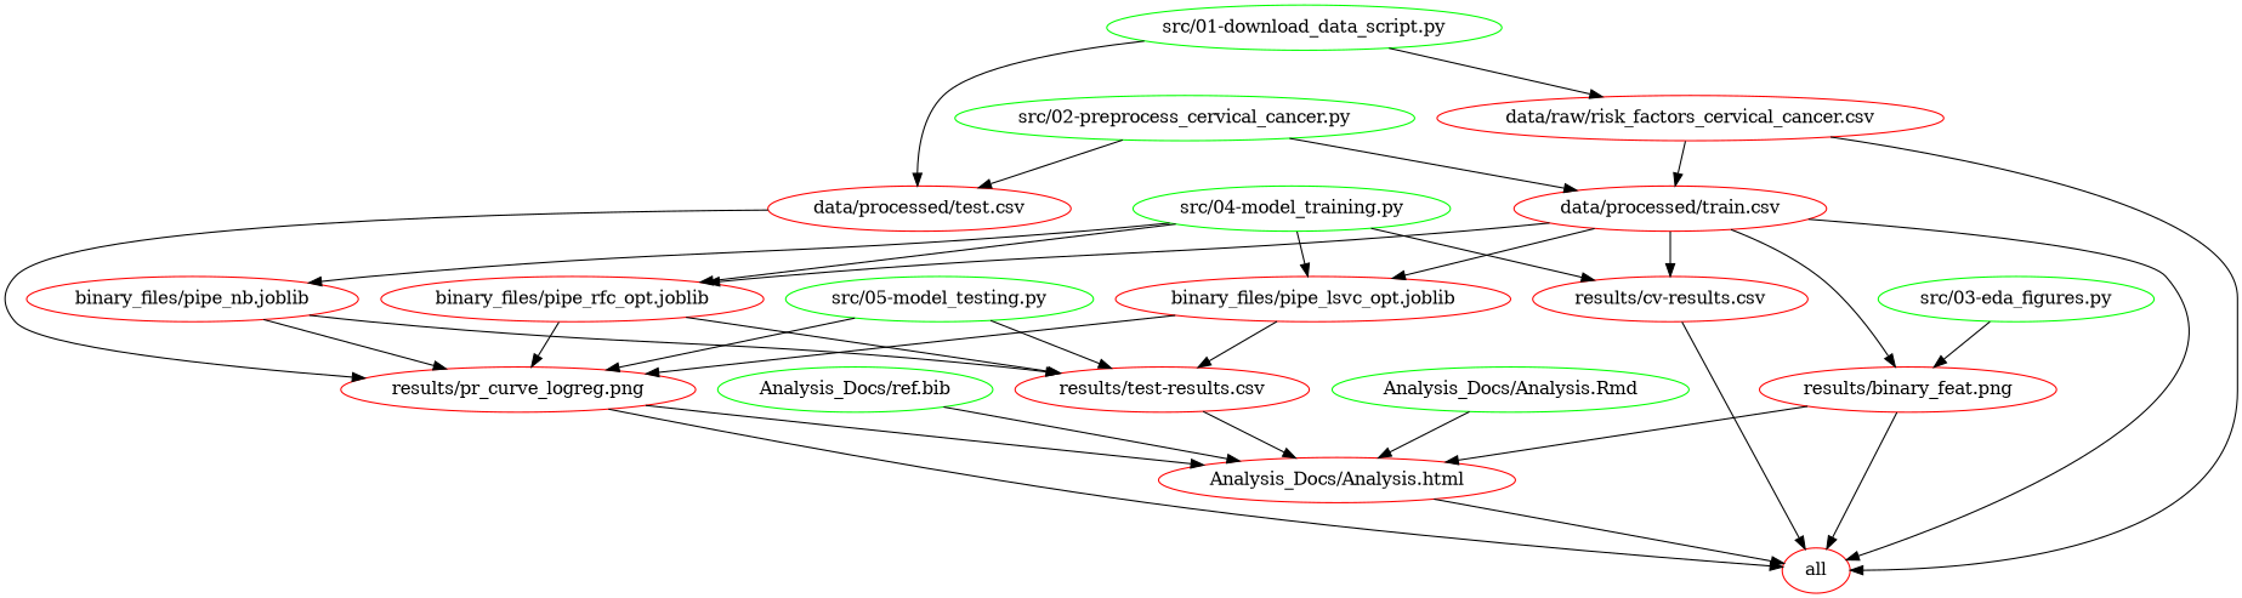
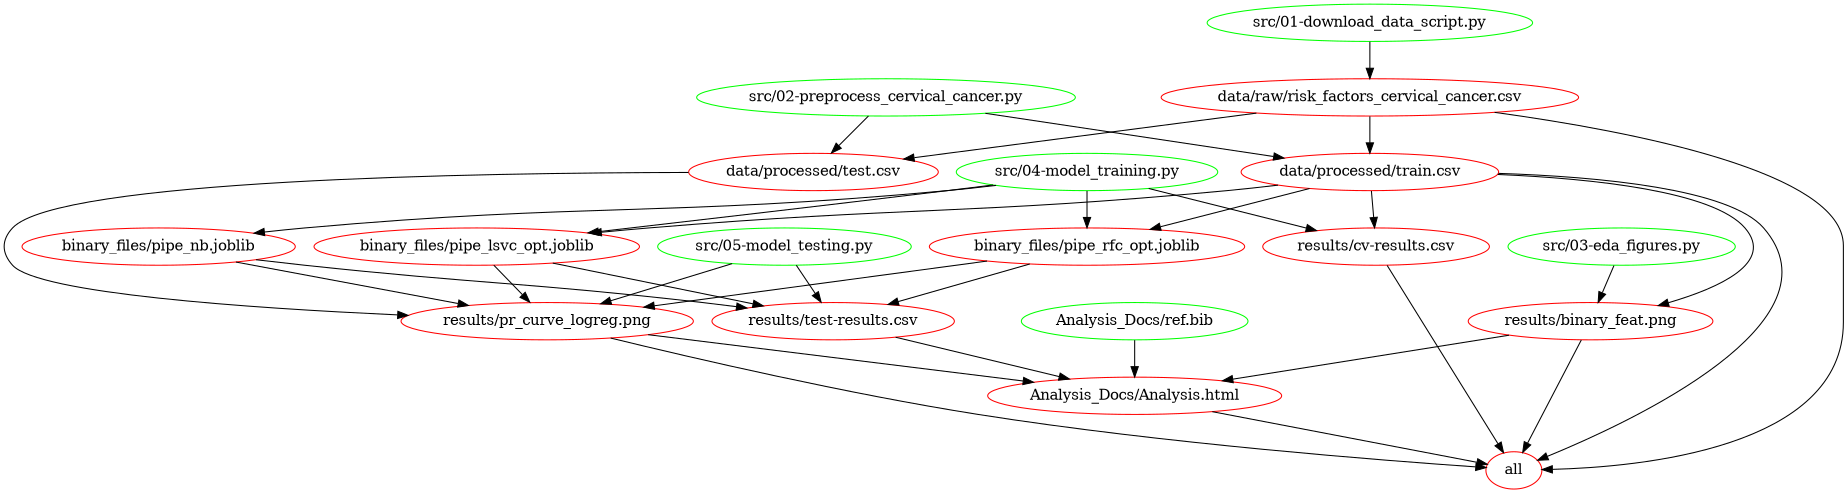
  digraph {
    node [color=red]
-   n1 [color=green label="Analysis_Docs/Analysis.Rmd"]
    n2 [label="Analysis_Docs/Analysis.html"]
    n3 [label=all]
    n4 [color=green label="Analysis_Docs/ref.bib"]
    n5 [label="binary_files/pipe_lsvc_opt.joblib"]
    n6 [label="results/pr_curve_logreg.png"]
    n7 [label="results/test-results.csv"]
    n8 [label="binary_files/pipe_nb.joblib"]
    n9 [label="binary_files/pipe_rfc_opt.joblib"]
    n10 [label="data/processed/test.csv"]
    n11 [label="data/processed/train.csv"]
    n12 [label="results/binary_feat.png"]
    n13 [label="results/cv-results.csv"]
    n14 [label="data/raw/risk_factors_cervical_cancer.csv"]
    n15 [color=green label="src/01-download_data_script.py"]
    n16 [color=green label="src/02-preprocess_cervical_cancer.py"]
    n17 [color=green label="src/03-eda_figures.py"]
    n18 [color=green label="src/04-model_training.py"]
    n19 [color=green label="src/05-model_testing.py"]
-   n1 -> n2
    n2 -> n3
    n4 -> n2
    n5 -> n6
    n5 -> n7
    n6 -> n2
    n6 -> n3
    n7 -> n2
    n8 -> n6
    n8 -> n7
    n9 -> n6
    n9 -> n7
    n10 -> n6
    n11 -> n3
    n11 -> n5
    n11 -> n9
    n11 -> n12
    n11 -> n13
    n12 -> n2
    n12 -> n3
    n13 -> n3
    n14 -> n3
-   n15 -> n10
+   n14 -> n10
    n14 -> n11
    n15 -> n14
    n16 -> n10
    n16 -> n11
    n17 -> n12
    n18 -> n5
    n18 -> n8
    n18 -> n9
    n18 -> n13
    n19 -> n6
    n19 -> n7
  }
